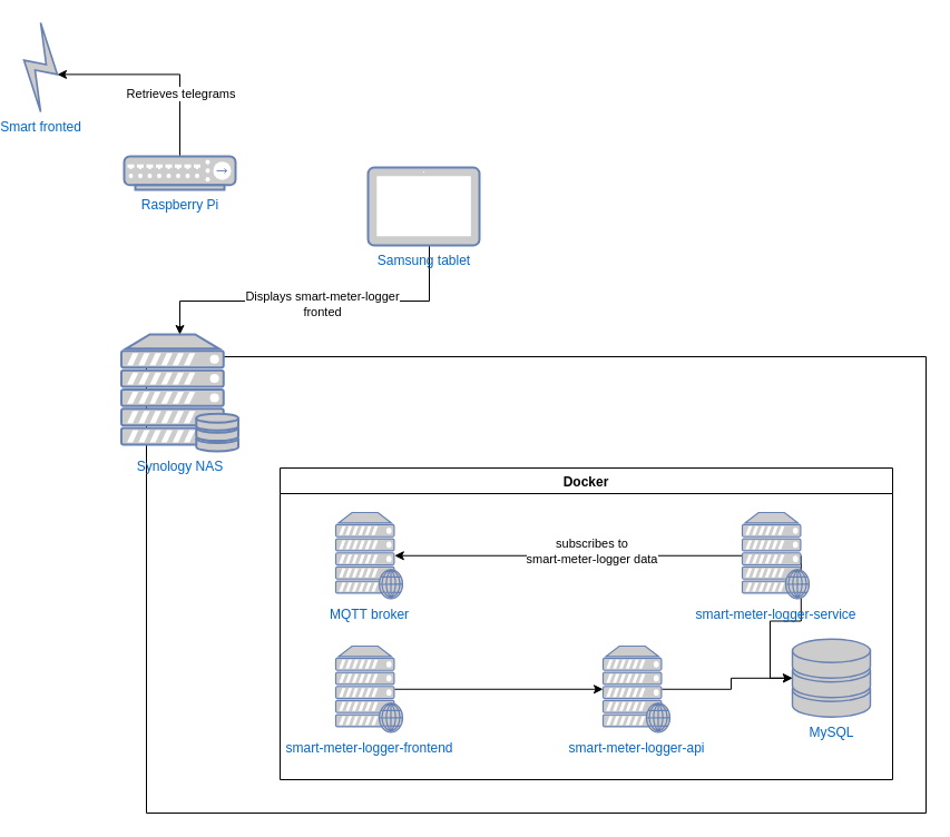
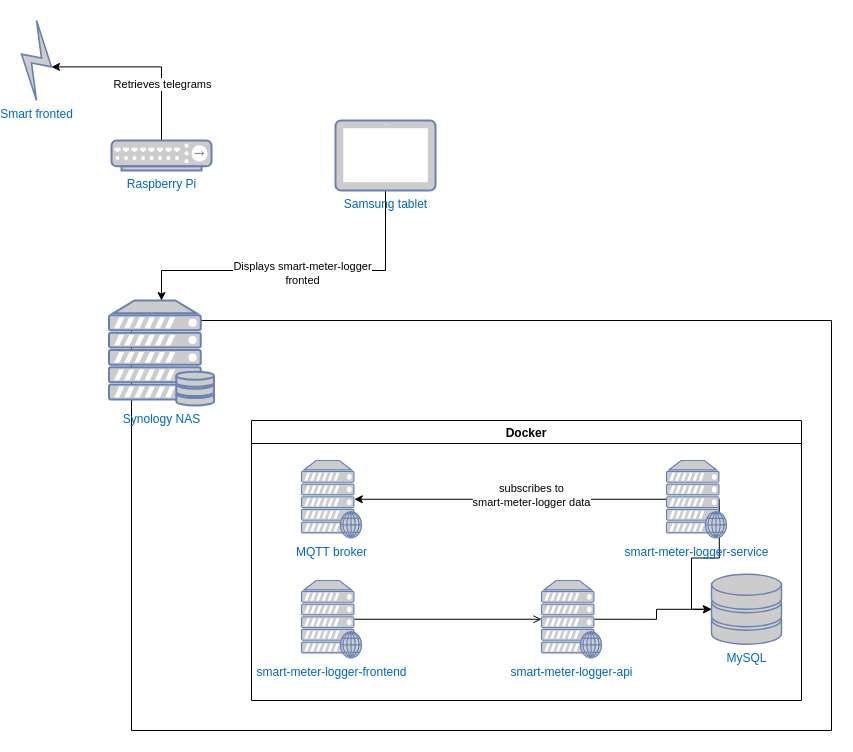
  <mxCell id="0" />
  <mxCell id="1" parent="0" />
  <mxCell id="2" value="Smart fronted" style="fontColor=#0066CC;verticalAlign=top;verticalLabelPosition=bottom;labelPosition=center;align=center;html=1;outlineConnect=0;fillColor=#CCCCCC;strokeColor=#6881B3;gradientColor=none;gradientDirection=north;strokeWidth=2;shape=mxgraph.networks.comm_link;" parent="1" vertex="1"><mxGeometry x="20" y="20" width="30" height="80" as="geometry" /></mxCell>
  <mxCell id="3" style="edgeStyle=orthogonalEdgeStyle;rounded=0;orthogonalLoop=1;jettySize=auto;html=1;exitX=0.5;exitY=0;exitDx=0;exitDy=0;exitPerimeter=0;entryX=1;entryY=0.58;entryDx=0;entryDy=0;entryPerimeter=0;" parent="1" source="5" target="2" edge="1"><mxGeometry relative="1" as="geometry" /></mxCell>
  <mxCell id="4" value="Retrieves telegrams" style="edgeLabel;html=1;align=center;verticalAlign=middle;resizable=0;points=[];" parent="3" vertex="1" connectable="0"><mxGeometry x="-0.25" y="3" relative="1" as="geometry"><mxPoint x="3" y="12" as="offset" /></mxGeometry></mxCell>
  <mxCell id="5" value="Raspberry Pi" style="fontColor=#0066CC;verticalAlign=top;verticalLabelPosition=bottom;labelPosition=center;align=center;html=1;outlineConnect=0;fillColor=#CCCCCC;strokeColor=#6881B3;gradientColor=none;gradientDirection=north;strokeWidth=2;shape=mxgraph.networks.hub;" parent="1" vertex="1"><mxGeometry x="110" y="140" width="100" height="30" as="geometry" /></mxCell>
  <mxCell id="6" value="" style="swimlane;startSize=0;" parent="1" vertex="1"><mxGeometry x="130" y="320" width="700" height="410" as="geometry" /></mxCell>
  <mxCell id="7" value="Docker" style="swimlane;" parent="6" vertex="1"><mxGeometry x="120" y="100" width="550" height="280" as="geometry" /></mxCell>
  <mxCell id="8" value="MySQL" style="fontColor=#0066CC;verticalAlign=top;verticalLabelPosition=bottom;labelPosition=center;align=center;html=1;outlineConnect=0;fillColor=#CCCCCC;strokeColor=#6881B3;gradientColor=none;gradientDirection=north;strokeWidth=2;shape=mxgraph.networks.storage;" parent="7" vertex="1"><mxGeometry x="460" y="153.75" width="70" height="70" as="geometry" /></mxCell>
  <mxCell id="9" style="edgeStyle=orthogonalEdgeStyle;rounded=0;orthogonalLoop=1;jettySize=auto;html=1;exitX=0.88;exitY=0.5;exitDx=0;exitDy=0;exitPerimeter=0;entryX=0;entryY=0.5;entryDx=0;entryDy=0;entryPerimeter=0;" parent="7" source="12" target="8" edge="1"><mxGeometry relative="1" as="geometry" /></mxCell>
  <mxCell id="10" style="edgeStyle=orthogonalEdgeStyle;rounded=0;orthogonalLoop=1;jettySize=auto;html=1;exitX=0;exitY=0.5;exitDx=0;exitDy=0;exitPerimeter=0;entryX=0.88;entryY=0.5;entryDx=0;entryDy=0;entryPerimeter=0;" edge="1" parent="7" source="12" target="15"><mxGeometry relative="1" as="geometry"><mxPoint x="110" y="78.75" as="targetPoint" /></mxGeometry></mxCell>
  <mxCell id="11" value="subscribes to &lt;br&gt;smart-meter-logger data" style="edgeLabel;html=1;align=center;verticalAlign=middle;resizable=0;points=[];" vertex="1" connectable="0" parent="10"><mxGeometry x="-0.271" y="-4" relative="1" as="geometry"><mxPoint x="-22" as="offset" /></mxGeometry></mxCell>
  <mxCell id="12" value="smart-meter-logger-service" style="fontColor=#0066CC;verticalAlign=top;verticalLabelPosition=bottom;labelPosition=center;align=center;html=1;outlineConnect=0;fillColor=#CCCCCC;strokeColor=#6881B3;gradientColor=none;gradientDirection=north;strokeWidth=2;shape=mxgraph.networks.web_server;" parent="7" vertex="1"><mxGeometry x="415" y="40" width="60" height="77.5" as="geometry" /></mxCell>
  <mxCell id="13" style="edgeStyle=orthogonalEdgeStyle;rounded=0;orthogonalLoop=1;jettySize=auto;html=1;exitX=0.88;exitY=0.5;exitDx=0;exitDy=0;exitPerimeter=0;" edge="1" parent="7" source="14" target="8"><mxGeometry relative="1" as="geometry" /></mxCell>
  <mxCell id="14" value="smart-meter-logger-api" style="fontColor=#0066CC;verticalAlign=top;verticalLabelPosition=bottom;labelPosition=center;align=center;html=1;outlineConnect=0;fillColor=#CCCCCC;strokeColor=#6881B3;gradientColor=none;gradientDirection=north;strokeWidth=2;shape=mxgraph.networks.web_server;" vertex="1" parent="7"><mxGeometry x="290" y="160" width="60" height="77.5" as="geometry" /></mxCell>
  <mxCell id="15" value="MQTT broker" style="fontColor=#0066CC;verticalAlign=top;verticalLabelPosition=bottom;labelPosition=center;align=center;html=1;outlineConnect=0;fillColor=#CCCCCC;strokeColor=#6881B3;gradientColor=none;gradientDirection=north;strokeWidth=2;shape=mxgraph.networks.web_server;" vertex="1" parent="7"><mxGeometry x="50" y="40" width="60" height="77.5" as="geometry" /></mxCell>
- <mxCell id="16" style="edgeStyle=orthogonalEdgeStyle;rounded=0;orthogonalLoop=1;jettySize=auto;html=1;exitX=0.88;exitY=0.5;exitDx=0;exitDy=0;exitPerimeter=0;entryX=0;entryY=0.5;entryDx=0;entryDy=0;entryPerimeter=0;" edge="1" parent="7" source="17" target="14"><mxGeometry relative="1" as="geometry" /></mxCell>
+ <mxCell id="16" style="edgeStyle=orthogonalEdgeStyle;rounded=0;orthogonalLoop=1;jettySize=auto;html=1;exitX=0.88;exitY=0.5;exitDx=0;exitDy=0;exitPerimeter=0;entryX=0;entryY=0.5;entryDx=0;entryDy=0;entryPerimeter=0;endArrow=open;" edge="1" parent="7" source="17" target="14"><mxGeometry relative="1" as="geometry" /></mxCell>
  <mxCell id="17" value="smart-meter-logger-frontend" style="fontColor=#0066CC;verticalAlign=top;verticalLabelPosition=bottom;labelPosition=center;align=center;html=1;outlineConnect=0;fillColor=#CCCCCC;strokeColor=#6881B3;gradientColor=none;gradientDirection=north;strokeWidth=2;shape=mxgraph.networks.web_server;" vertex="1" parent="7"><mxGeometry x="50" y="160" width="60" height="77.5" as="geometry" /></mxCell>
  <mxCell id="18" value="Synology NAS" style="fontColor=#0066CC;verticalAlign=top;verticalLabelPosition=bottom;labelPosition=center;align=center;html=1;outlineConnect=0;fillColor=#CCCCCC;strokeColor=#6881B3;gradientColor=none;gradientDirection=north;strokeWidth=2;shape=mxgraph.networks.server_storage;" parent="1" vertex="1"><mxGeometry x="107.5" y="300" width="105" height="105" as="geometry" /></mxCell>
  <mxCell id="19" style="edgeStyle=orthogonalEdgeStyle;rounded=0;orthogonalLoop=1;jettySize=auto;html=1;exitX=0.5;exitY=1;exitDx=0;exitDy=0;exitPerimeter=0;entryX=0.5;entryY=0;entryDx=0;entryDy=0;entryPerimeter=0;" edge="1" parent="1" source="21" target="18"><mxGeometry relative="1" as="geometry"><Array as="points"><mxPoint x="384" y="270" /><mxPoint x="160" y="270" /></Array></mxGeometry></mxCell>
  <mxCell id="20" value="Displays smart-meter-logger &lt;br&gt;fronted" style="edgeLabel;html=1;align=center;verticalAlign=middle;resizable=0;points=[];" vertex="1" connectable="0" parent="19"><mxGeometry x="-0.054" y="2" relative="1" as="geometry"><mxPoint x="-6" as="offset" /></mxGeometry></mxCell>
- <mxCell id="21" value="Samsung tablet" style="fontColor=#0066CC;verticalAlign=top;verticalLabelPosition=bottom;labelPosition=center;align=center;html=1;outlineConnect=0;fillColor=#CCCCCC;strokeColor=#6881B3;gradientColor=none;gradientDirection=north;strokeWidth=2;shape=mxgraph.networks.tablet;" vertex="1" parent="1"><mxGeometry x="329" y="150" width="100" height="70" as="geometry" /></mxCell>
+ <mxCell id="21" value="Samsung tablet" style="fontColor=#0066CC;verticalAlign=top;verticalLabelPosition=bottom;labelPosition=center;align=center;html=1;outlineConnect=0;fillColor=#CCCCCC;strokeColor=#6881B3;gradientColor=none;gradientDirection=north;strokeWidth=2;shape=mxgraph.networks.tablet;" vertex="1" parent="1"><mxGeometry x="334" y="120" width="100" height="70" as="geometry" /></mxCell>
